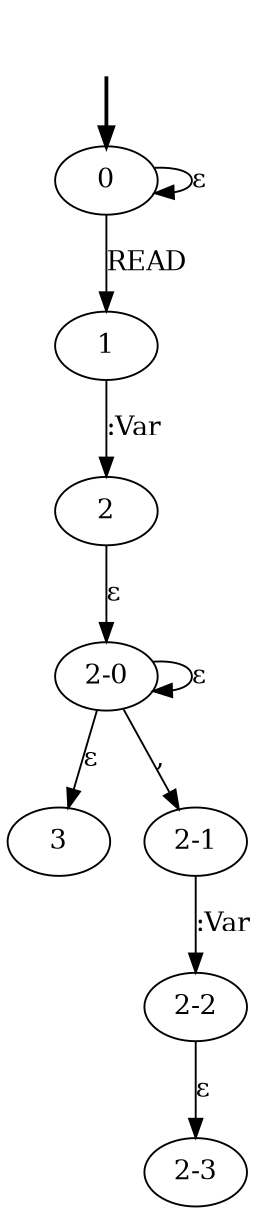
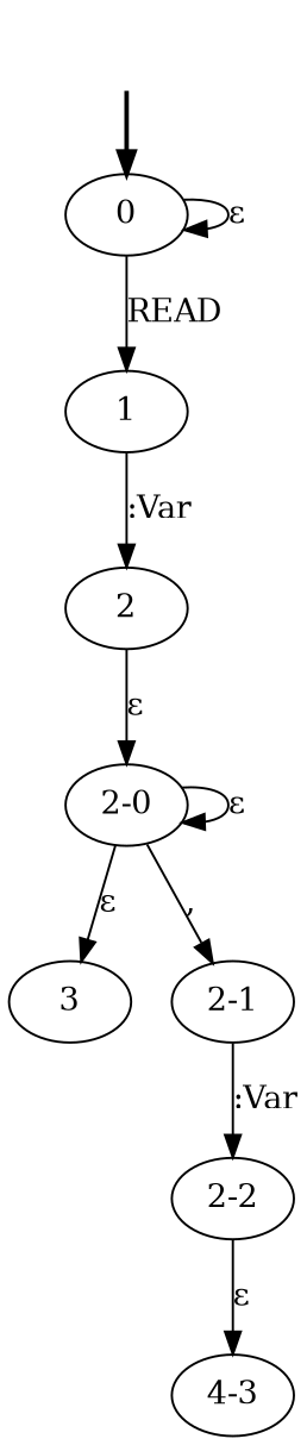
  digraph {
    fake0 [style=invisible]
    0 [root=true]
    1
    "2-0"
    3
    "2-1"
    "2-2"
-   "2-3"
+   "2-3" [label="4-3"]
    2
    fake0 -> 0 [style=bold]
    0 -> 0 [label="ε"]
    0 -> 1 [label=READ]
    1 -> 2 [label=":Var"]
    "2-0" -> "2-0" [label="ε"]
    "2-0" -> 3 [label="ε"]
    "2-0" -> "2-1" [label=","]
    "2-1" -> "2-2" [label=":Var"]
    "2-2" -> "2-3" [label="ε"]
    2 -> "2-0" [label="ε"]
  }
